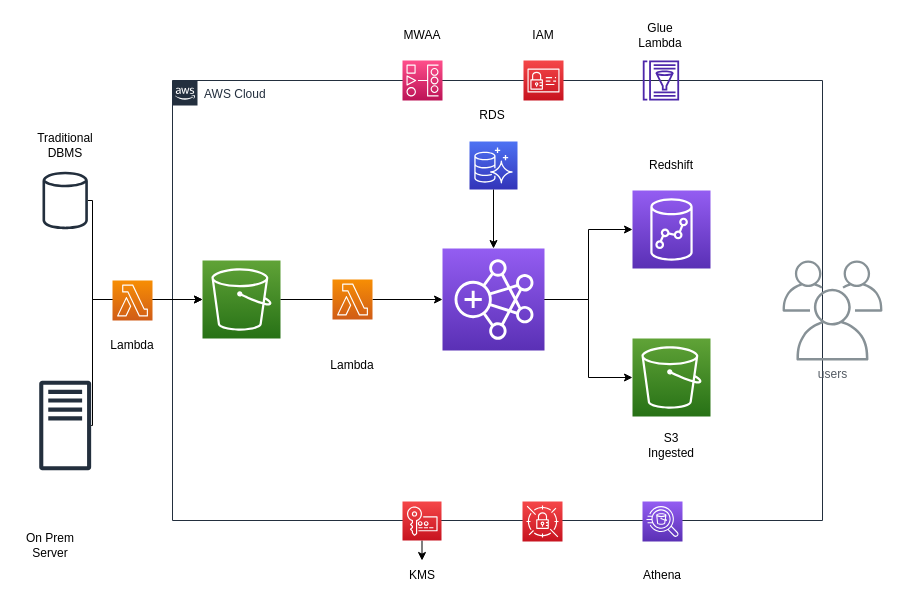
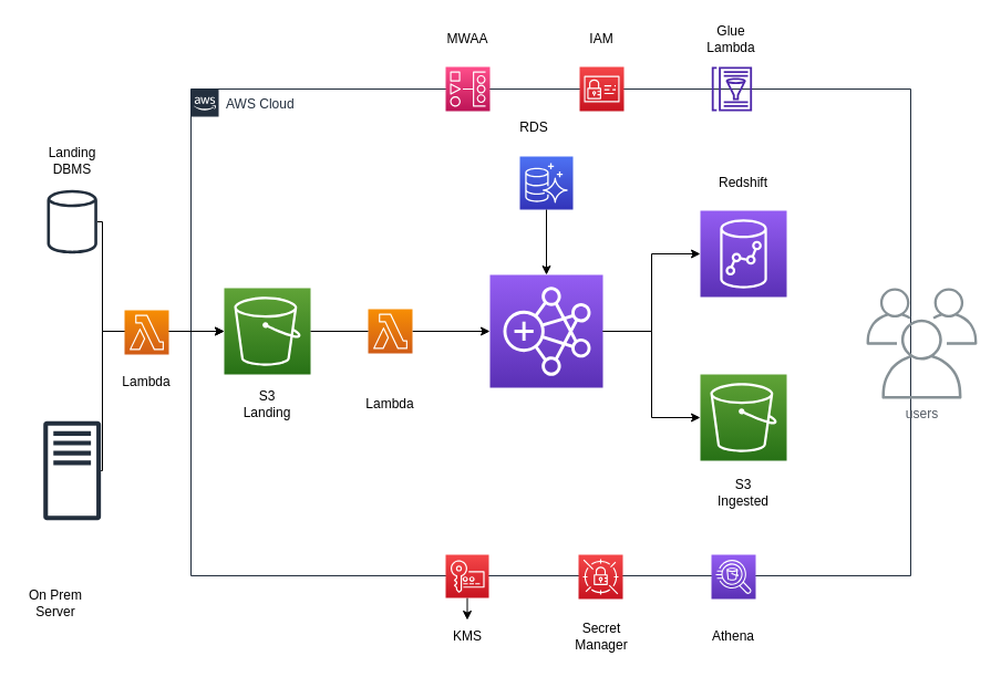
  <mxCell id="0" />
  <mxCell id="1" parent="0" />
  <mxCell id="2" value="AWS Cloud" style="points=[[0,0],[0.25,0],[0.5,0],[0.75,0],[1,0],[1,0.25],[1,0.5],[1,0.75],[1,1],[0.75,1],[0.5,1],[0.25,1],[0,1],[0,0.75],[0,0.5],[0,0.25]];outlineConnect=0;gradientColor=none;html=1;whiteSpace=wrap;fontSize=12;fontStyle=0;container=1;pointerEvents=0;collapsible=0;recursiveResize=0;shape=mxgraph.aws4.group;grIcon=mxgraph.aws4.group_aws_cloud_alt;strokeColor=#232F3E;fillColor=none;verticalAlign=top;align=left;spacingLeft=30;fontColor=#232F3E;dashed=0;" parent="1" vertex="1"><mxGeometry x="172" y="80" width="650" height="440" as="geometry" /></mxCell>
  <mxCell id="3" value="" style="sketch=0;points=[[0,0,0],[0.25,0,0],[0.5,0,0],[0.75,0,0],[1,0,0],[0,1,0],[0.25,1,0],[0.5,1,0],[0.75,1,0],[1,1,0],[0,0.25,0],[0,0.5,0],[0,0.75,0],[1,0.25,0],[1,0.5,0],[1,0.75,0]];outlineConnect=0;fontColor=#232F3E;gradientColor=#4D72F3;gradientDirection=north;fillColor=#3334B9;strokeColor=#ffffff;dashed=0;verticalLabelPosition=bottom;verticalAlign=top;align=center;html=1;fontSize=12;fontStyle=0;aspect=fixed;shape=mxgraph.aws4.resourceIcon;resIcon=mxgraph.aws4.aurora;" parent="2" vertex="1"><mxGeometry x="297" y="61" width="48" height="48" as="geometry" /></mxCell>
  <mxCell id="4" value="" style="sketch=0;points=[[0,0,0],[0.25,0,0],[0.5,0,0],[0.75,0,0],[1,0,0],[0,1,0],[0.25,1,0],[0.5,1,0],[0.75,1,0],[1,1,0],[0,0.25,0],[0,0.5,0],[0,0.75,0],[1,0.25,0],[1,0.5,0],[1,0.75,0]];outlineConnect=0;fontColor=#232F3E;gradientColor=#945DF2;gradientDirection=north;fillColor=#5A30B5;strokeColor=#ffffff;dashed=0;verticalLabelPosition=bottom;verticalAlign=top;align=center;html=1;fontSize=12;fontStyle=0;aspect=fixed;shape=mxgraph.aws4.resourceIcon;resIcon=mxgraph.aws4.athena;" parent="2" vertex="1"><mxGeometry x="470" y="421" width="40" height="40" as="geometry" /></mxCell>
- <mxCell id="6" value="RDS" style="text;html=1;strokeColor=none;fillColor=none;align=center;verticalAlign=middle;whiteSpace=wrap;rounded=0;" parent="2" vertex="1"><mxGeometry x="290" y="20" width="60" height="30" as="geometry" /></mxCell>
+ <mxCell id="5" value="S3 Landing" style="text;html=1;strokeColor=none;fillColor=none;align=center;verticalAlign=middle;whiteSpace=wrap;rounded=0;" parent="2" vertex="1"><mxGeometry x="39" y="270" width="60" height="30" as="geometry" /></mxCell>
+ <mxCell id="6" value="RDS" style="text;html=1;strokeColor=none;fillColor=none;align=center;verticalAlign=middle;whiteSpace=wrap;rounded=0;" parent="2" vertex="1"><mxGeometry x="280" y="20" width="60" height="30" as="geometry" /></mxCell>
  <mxCell id="7" value="Redshift" style="text;html=1;strokeColor=none;fillColor=none;align=center;verticalAlign=middle;whiteSpace=wrap;rounded=0;" parent="2" vertex="1"><mxGeometry x="469" y="70" width="60" height="30" as="geometry" /></mxCell>
  <mxCell id="8" value="S3 Ingested" style="text;html=1;strokeColor=none;fillColor=none;align=center;verticalAlign=middle;whiteSpace=wrap;rounded=0;" parent="2" vertex="1"><mxGeometry x="469" y="350" width="60" height="30" as="geometry" /></mxCell>
  <mxCell id="9" value="" style="sketch=0;points=[[0,0,0],[0.25,0,0],[0.5,0,0],[0.75,0,0],[1,0,0],[0,1,0],[0.25,1,0],[0.5,1,0],[0.75,1,0],[1,1,0],[0,0.25,0],[0,0.5,0],[0,0.75,0],[1,0.25,0],[1,0.5,0],[1,0.75,0]];outlineConnect=0;fontColor=#232F3E;gradientColor=#945DF2;gradientDirection=north;fillColor=#5A30B5;strokeColor=#ffffff;dashed=0;verticalLabelPosition=bottom;verticalAlign=top;align=center;html=1;fontSize=12;fontStyle=0;aspect=fixed;shape=mxgraph.aws4.resourceIcon;resIcon=mxgraph.aws4.emr;" parent="2" vertex="1"><mxGeometry x="270" y="168" width="102" height="102" as="geometry" /></mxCell>
  <mxCell id="10" style="edgeStyle=orthogonalEdgeStyle;rounded=0;orthogonalLoop=1;jettySize=auto;html=1;" parent="2" source="3" target="9" edge="1"><mxGeometry relative="1" as="geometry" /></mxCell>
  <mxCell id="11" style="edgeStyle=orthogonalEdgeStyle;rounded=0;orthogonalLoop=1;jettySize=auto;html=1;entryX=0;entryY=0.5;entryDx=0;entryDy=0;entryPerimeter=0;" edge="1" parent="2" source="12" target="9"><mxGeometry relative="1" as="geometry" /></mxCell>
  <mxCell id="12" value="" style="sketch=0;points=[[0,0,0],[0.25,0,0],[0.5,0,0],[0.75,0,0],[1,0,0],[0,1,0],[0.25,1,0],[0.5,1,0],[0.75,1,0],[1,1,0],[0,0.25,0],[0,0.5,0],[0,0.75,0],[1,0.25,0],[1,0.5,0],[1,0.75,0]];outlineConnect=0;fontColor=#232F3E;gradientColor=#F78E04;gradientDirection=north;fillColor=#D05C17;strokeColor=#ffffff;dashed=0;verticalLabelPosition=bottom;verticalAlign=top;align=center;html=1;fontSize=12;fontStyle=0;aspect=fixed;shape=mxgraph.aws4.resourceIcon;resIcon=mxgraph.aws4.lambda;" vertex="1" parent="2"><mxGeometry x="160" y="199" width="40" height="40" as="geometry" /></mxCell>
  <mxCell id="13" value="" style="sketch=0;points=[[0,0,0],[0.25,0,0],[0.5,0,0],[0.75,0,0],[1,0,0],[0,1,0],[0.25,1,0],[0.5,1,0],[0.75,1,0],[1,1,0],[0,0.25,0],[0,0.5,0],[0,0.75,0],[1,0.25,0],[1,0.5,0],[1,0.75,0]];outlineConnect=0;fontColor=#232F3E;gradientColor=#60A337;gradientDirection=north;fillColor=#277116;strokeColor=#ffffff;dashed=0;verticalLabelPosition=bottom;verticalAlign=top;align=center;html=1;fontSize=12;fontStyle=0;aspect=fixed;shape=mxgraph.aws4.resourceIcon;resIcon=mxgraph.aws4.s3;" parent="2" vertex="1"><mxGeometry x="30" y="180" width="78" height="78" as="geometry" /></mxCell>
  <mxCell id="14" value="" style="edgeStyle=orthogonalEdgeStyle;rounded=0;orthogonalLoop=1;jettySize=auto;html=1;entryX=0;entryY=0.5;entryDx=0;entryDy=0;entryPerimeter=0;endArrow=none;" edge="1" parent="2" source="13" target="12"><mxGeometry relative="1" as="geometry"><mxPoint x="108" y="219" as="sourcePoint" /><mxPoint x="270" y="330" as="targetPoint" /></mxGeometry></mxCell>
  <mxCell id="15" value="Lambda" style="text;html=1;strokeColor=none;fillColor=none;align=center;verticalAlign=middle;whiteSpace=wrap;rounded=0;" vertex="1" parent="2"><mxGeometry x="150" y="270" width="60" height="30" as="geometry" /></mxCell>
  <mxCell id="16" style="edgeStyle=orthogonalEdgeStyle;rounded=0;orthogonalLoop=1;jettySize=auto;html=1;entryX=0;entryY=0.5;entryDx=0;entryDy=0;entryPerimeter=0;" parent="1" source="17" target="13" edge="1"><mxGeometry relative="1" as="geometry"><Array as="points"><mxPoint x="92" y="425" /><mxPoint x="92" y="299" /></Array></mxGeometry></mxCell>
  <mxCell id="17" value="" style="sketch=0;outlineConnect=0;fontColor=#232F3E;gradientColor=none;fillColor=#232F3D;strokeColor=none;dashed=0;verticalLabelPosition=bottom;verticalAlign=top;align=center;html=1;fontSize=12;fontStyle=0;aspect=fixed;pointerEvents=1;shape=mxgraph.aws4.traditional_server;" parent="1" vertex="1"><mxGeometry x="38.73" y="380" width="51.92" height="90" as="geometry" /></mxCell>
  <mxCell id="18" style="edgeStyle=orthogonalEdgeStyle;rounded=0;orthogonalLoop=1;jettySize=auto;html=1;entryX=0;entryY=0.5;entryDx=0;entryDy=0;entryPerimeter=0;" parent="1" source="19" target="13" edge="1"><mxGeometry relative="1" as="geometry"><Array as="points"><mxPoint x="92" y="200" /><mxPoint x="92" y="299" /></Array></mxGeometry></mxCell>
  <mxCell id="19" value="" style="sketch=0;outlineConnect=0;fontColor=#232F3E;gradientColor=none;fillColor=#232F3D;strokeColor=none;dashed=0;verticalLabelPosition=bottom;verticalAlign=top;align=center;html=1;fontSize=12;fontStyle=0;aspect=fixed;pointerEvents=1;shape=mxgraph.aws4.generic_database;" parent="1" vertex="1"><mxGeometry x="42" y="170" width="45.38" height="60" as="geometry" /></mxCell>
  <mxCell id="20" style="edgeStyle=orthogonalEdgeStyle;rounded=0;orthogonalLoop=1;jettySize=auto;html=1;entryX=0;entryY=0.5;entryDx=0;entryDy=0;entryPerimeter=0;" parent="1" source="9" target="22" edge="1"><mxGeometry relative="1" as="geometry" /></mxCell>
  <mxCell id="21" style="edgeStyle=orthogonalEdgeStyle;rounded=0;orthogonalLoop=1;jettySize=auto;html=1;" parent="1" source="9" target="23" edge="1"><mxGeometry relative="1" as="geometry" /></mxCell>
  <mxCell id="22" value="" style="sketch=0;points=[[0,0,0],[0.25,0,0],[0.5,0,0],[0.75,0,0],[1,0,0],[0,1,0],[0.25,1,0],[0.5,1,0],[0.75,1,0],[1,1,0],[0,0.25,0],[0,0.5,0],[0,0.75,0],[1,0.25,0],[1,0.5,0],[1,0.75,0]];outlineConnect=0;fontColor=#232F3E;gradientColor=#945DF2;gradientDirection=north;fillColor=#5A30B5;strokeColor=#ffffff;dashed=0;verticalLabelPosition=bottom;verticalAlign=top;align=center;html=1;fontSize=12;fontStyle=0;aspect=fixed;shape=mxgraph.aws4.resourceIcon;resIcon=mxgraph.aws4.redshift;" parent="1" vertex="1"><mxGeometry x="632" y="190" width="78" height="78" as="geometry" /></mxCell>
  <mxCell id="23" value="" style="sketch=0;points=[[0,0,0],[0.25,0,0],[0.5,0,0],[0.75,0,0],[1,0,0],[0,1,0],[0.25,1,0],[0.5,1,0],[0.75,1,0],[1,1,0],[0,0.25,0],[0,0.5,0],[0,0.75,0],[1,0.25,0],[1,0.5,0],[1,0.75,0]];outlineConnect=0;fontColor=#232F3E;gradientColor=#60A337;gradientDirection=north;fillColor=#277116;strokeColor=#ffffff;dashed=0;verticalLabelPosition=bottom;verticalAlign=top;align=center;html=1;fontSize=12;fontStyle=0;aspect=fixed;shape=mxgraph.aws4.resourceIcon;resIcon=mxgraph.aws4.s3;" parent="1" vertex="1"><mxGeometry x="632" y="338" width="78" height="78" as="geometry" /></mxCell>
  <mxCell id="24" value="" style="sketch=0;points=[[0,0,0],[0.25,0,0],[0.5,0,0],[0.75,0,0],[1,0,0],[0,1,0],[0.25,1,0],[0.5,1,0],[0.75,1,0],[1,1,0],[0,0.25,0],[0,0.5,0],[0,0.75,0],[1,0.25,0],[1,0.5,0],[1,0.75,0]];outlineConnect=0;fontColor=#232F3E;gradientColor=#FF4F8B;gradientDirection=north;fillColor=#BC1356;strokeColor=#ffffff;dashed=0;verticalLabelPosition=bottom;verticalAlign=top;align=center;html=1;fontSize=12;fontStyle=0;aspect=fixed;shape=mxgraph.aws4.resourceIcon;resIcon=mxgraph.aws4.managed_workflows_for_apache_airflow;" parent="1" vertex="1"><mxGeometry x="402" y="60" width="40" height="40" as="geometry" /></mxCell>
  <mxCell id="25" value="" style="edgeStyle=orthogonalEdgeStyle;rounded=0;orthogonalLoop=1;jettySize=auto;html=1;" parent="1" source="26" target="38" edge="1"><mxGeometry relative="1" as="geometry" /></mxCell>
  <mxCell id="26" value="" style="sketch=0;points=[[0,0,0],[0.25,0,0],[0.5,0,0],[0.75,0,0],[1,0,0],[0,1,0],[0.25,1,0],[0.5,1,0],[0.75,1,0],[1,1,0],[0,0.25,0],[0,0.5,0],[0,0.75,0],[1,0.25,0],[1,0.5,0],[1,0.75,0]];outlineConnect=0;fontColor=#232F3E;gradientColor=#F54749;gradientDirection=north;fillColor=#C7131F;strokeColor=#ffffff;dashed=0;verticalLabelPosition=bottom;verticalAlign=top;align=center;html=1;fontSize=12;fontStyle=0;aspect=fixed;shape=mxgraph.aws4.resourceIcon;resIcon=mxgraph.aws4.key_management_service;" parent="1" vertex="1"><mxGeometry x="402" y="501" width="39" height="39" as="geometry" /></mxCell>
  <mxCell id="27" value="" style="sketch=0;points=[[0,0,0],[0.25,0,0],[0.5,0,0],[0.75,0,0],[1,0,0],[0,1,0],[0.25,1,0],[0.5,1,0],[0.75,1,0],[1,1,0],[0,0.25,0],[0,0.5,0],[0,0.75,0],[1,0.25,0],[1,0.5,0],[1,0.75,0]];outlineConnect=0;fontColor=#232F3E;gradientColor=#F54749;gradientDirection=north;fillColor=#C7131F;strokeColor=#ffffff;dashed=0;verticalLabelPosition=bottom;verticalAlign=top;align=center;html=1;fontSize=12;fontStyle=0;aspect=fixed;shape=mxgraph.aws4.resourceIcon;resIcon=mxgraph.aws4.secrets_manager;" parent="1" vertex="1"><mxGeometry x="522" y="501" width="40" height="40" as="geometry" /></mxCell>
  <mxCell id="28" value="" style="sketch=0;points=[[0,0,0],[0.25,0,0],[0.5,0,0],[0.75,0,0],[1,0,0],[0,1,0],[0.25,1,0],[0.5,1,0],[0.75,1,0],[1,1,0],[0,0.25,0],[0,0.5,0],[0,0.75,0],[1,0.25,0],[1,0.5,0],[1,0.75,0]];outlineConnect=0;fontColor=#232F3E;gradientColor=#F54749;gradientDirection=north;fillColor=#C7131F;strokeColor=#ffffff;dashed=0;verticalLabelPosition=bottom;verticalAlign=top;align=center;html=1;fontSize=12;fontStyle=0;aspect=fixed;shape=mxgraph.aws4.resourceIcon;resIcon=mxgraph.aws4.identity_and_access_management;" parent="1" vertex="1"><mxGeometry x="523" y="60" width="40" height="40" as="geometry" /></mxCell>
  <mxCell id="29" value="" style="sketch=0;outlineConnect=0;fontColor=#232F3E;gradientColor=none;fillColor=#4D27AA;strokeColor=none;dashed=0;verticalLabelPosition=bottom;verticalAlign=top;align=center;html=1;fontSize=12;fontStyle=0;aspect=fixed;pointerEvents=1;shape=mxgraph.aws4.glue_data_catalog;" parent="1" vertex="1"><mxGeometry x="642" y="60" width="36.92" height="40" as="geometry" /></mxCell>
  <mxCell id="30" value="users" style="sketch=0;outlineConnect=0;gradientColor=none;fontColor=#545B64;strokeColor=none;fillColor=#879196;dashed=0;verticalLabelPosition=bottom;verticalAlign=top;align=center;html=1;fontSize=12;fontStyle=0;aspect=fixed;shape=mxgraph.aws4.illustration_users;pointerEvents=1" parent="1" vertex="1"><mxGeometry x="782" y="260" width="100" height="100" as="geometry" /></mxCell>
  <mxCell id="31" value="" style="sketch=0;points=[[0,0,0],[0.25,0,0],[0.5,0,0],[0.75,0,0],[1,0,0],[0,1,0],[0.25,1,0],[0.5,1,0],[0.75,1,0],[1,1,0],[0,0.25,0],[0,0.5,0],[0,0.75,0],[1,0.25,0],[1,0.5,0],[1,0.75,0]];outlineConnect=0;fontColor=#232F3E;gradientColor=#F78E04;gradientDirection=north;fillColor=#D05C17;strokeColor=#ffffff;dashed=0;verticalLabelPosition=bottom;verticalAlign=top;align=center;html=1;fontSize=12;fontStyle=0;aspect=fixed;shape=mxgraph.aws4.resourceIcon;resIcon=mxgraph.aws4.lambda;" parent="1" vertex="1"><mxGeometry x="112" y="280" width="40" height="40" as="geometry" /></mxCell>
  <mxCell id="32" value="On Prem Server" style="text;html=1;strokeColor=none;fillColor=none;align=center;verticalAlign=middle;whiteSpace=wrap;rounded=0;" parent="1" vertex="1"><mxGeometry x="20" y="530" width="60" height="30" as="geometry" /></mxCell>
- <mxCell id="33" value="Traditional DBMS" style="text;html=1;strokeColor=none;fillColor=none;align=center;verticalAlign=middle;whiteSpace=wrap;rounded=0;" parent="1" vertex="1"><mxGeometry x="35" y="130" width="60" height="30" as="geometry" /></mxCell>
+ <mxCell id="33" value="Landing DBMS" style="text;html=1;strokeColor=none;fillColor=none;align=center;verticalAlign=middle;whiteSpace=wrap;rounded=0;" parent="1" vertex="1"><mxGeometry x="35" y="130" width="60" height="30" as="geometry" /></mxCell>
  <mxCell id="34" value="Lambda" style="text;html=1;strokeColor=none;fillColor=none;align=center;verticalAlign=middle;whiteSpace=wrap;rounded=0;" parent="1" vertex="1"><mxGeometry x="102" y="330" width="60" height="30" as="geometry" /></mxCell>
  <mxCell id="35" value="MWAA" style="text;html=1;strokeColor=none;fillColor=none;align=center;verticalAlign=middle;whiteSpace=wrap;rounded=0;" parent="1" vertex="1"><mxGeometry x="392" y="20" width="60" height="30" as="geometry" /></mxCell>
  <mxCell id="36" value="IAM" style="text;html=1;strokeColor=none;fillColor=none;align=center;verticalAlign=middle;whiteSpace=wrap;rounded=0;" parent="1" vertex="1"><mxGeometry x="513" y="20" width="60" height="30" as="geometry" /></mxCell>
  <mxCell id="37" value="Glue Lambda" style="text;html=1;strokeColor=none;fillColor=none;align=center;verticalAlign=middle;whiteSpace=wrap;rounded=0;" parent="1" vertex="1"><mxGeometry x="630" y="20" width="60" height="30" as="geometry" /></mxCell>
  <mxCell id="38" value="KMS" style="text;html=1;strokeColor=none;fillColor=none;align=center;verticalAlign=middle;whiteSpace=wrap;rounded=0;" parent="1" vertex="1"><mxGeometry x="392" y="560" width="60" height="30" as="geometry" /></mxCell>
+ <mxCell id="39" value="Secret Manager" style="text;html=1;strokeColor=none;fillColor=none;align=center;verticalAlign=middle;whiteSpace=wrap;rounded=0;" parent="1" vertex="1"><mxGeometry x="513" y="560" width="60" height="30" as="geometry" /></mxCell>
  <mxCell id="40" value="Athena" style="text;html=1;strokeColor=none;fillColor=none;align=center;verticalAlign=middle;whiteSpace=wrap;rounded=0;" parent="1" vertex="1"><mxGeometry x="632" y="560" width="60" height="30" as="geometry" /></mxCell>
